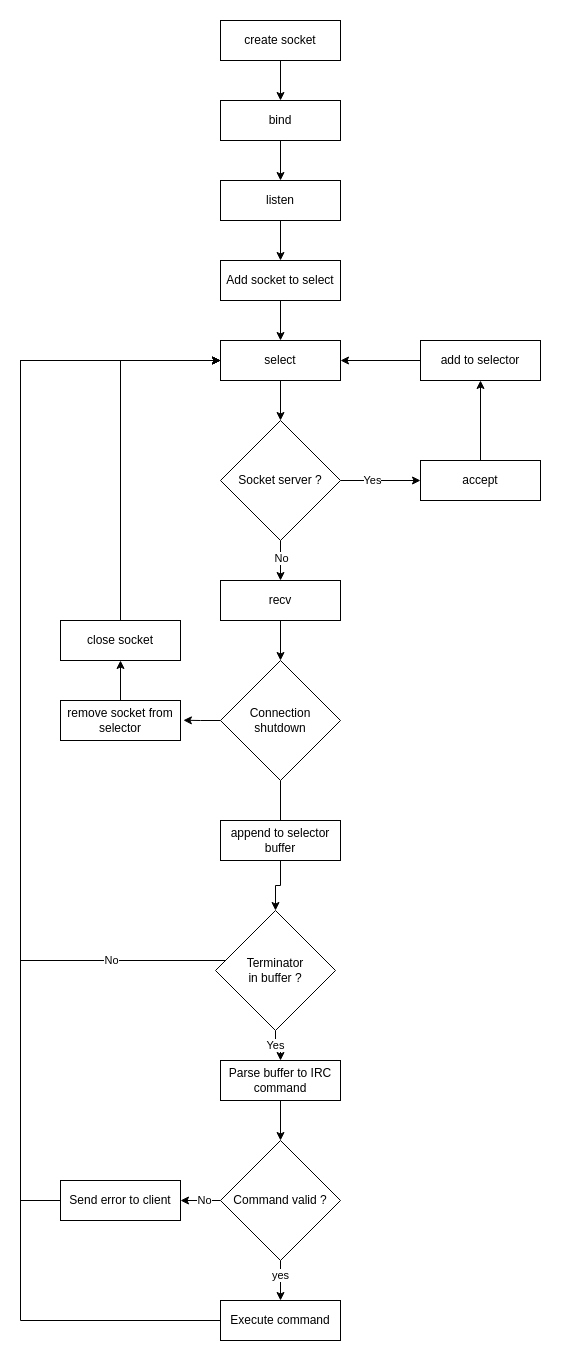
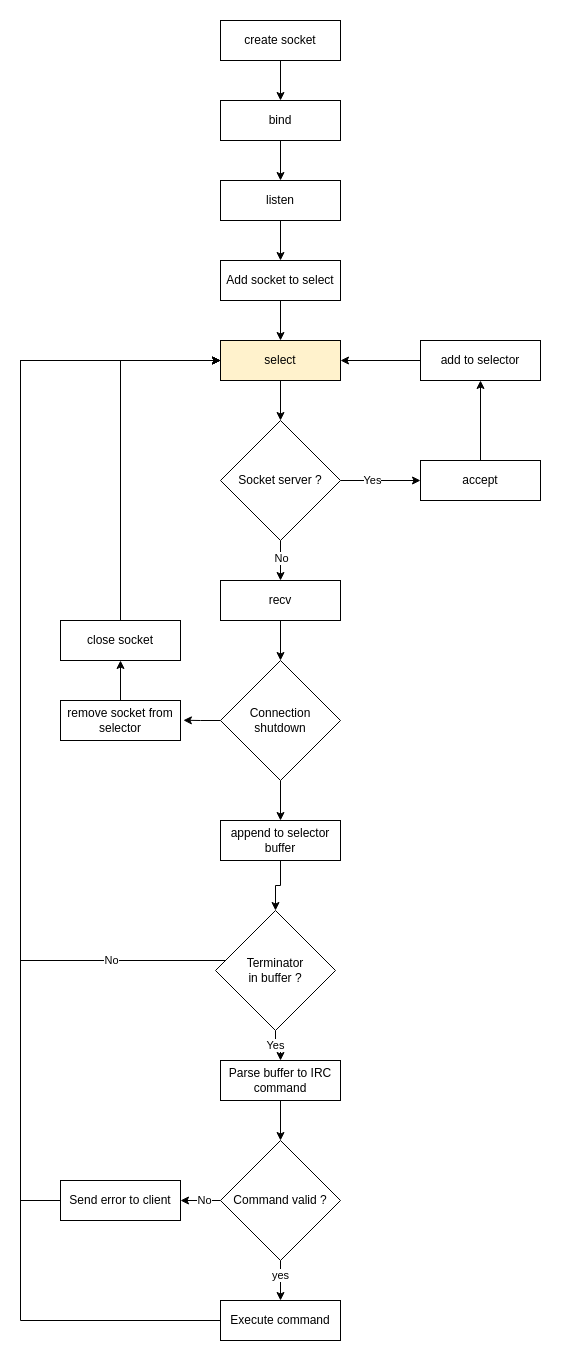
  <mxCell id="0" />
  <mxCell id="1" parent="0" />
  <mxCell id="2" style="edgeStyle=orthogonalEdgeStyle;rounded=0;orthogonalLoop=1;jettySize=auto;html=1;" edge="1" parent="1" source="3" target="5"><mxGeometry relative="1" as="geometry" /></mxCell>
  <mxCell id="3" value="create socket" style="rounded=0;whiteSpace=wrap;html=1;" vertex="1" parent="1"><mxGeometry x="220" y="20" width="120" height="40" as="geometry" /></mxCell>
  <mxCell id="4" style="edgeStyle=orthogonalEdgeStyle;rounded=0;orthogonalLoop=1;jettySize=auto;html=1;entryX=0.5;entryY=0;entryDx=0;entryDy=0;" edge="1" parent="1" source="5" target="7"><mxGeometry relative="1" as="geometry" /></mxCell>
  <mxCell id="5" value="bind" style="rounded=0;whiteSpace=wrap;html=1;" vertex="1" parent="1"><mxGeometry x="220" y="100" width="120" height="40" as="geometry" /></mxCell>
  <mxCell id="6" style="edgeStyle=orthogonalEdgeStyle;rounded=0;orthogonalLoop=1;jettySize=auto;html=1;entryX=0.5;entryY=0;entryDx=0;entryDy=0;" edge="1" parent="1" source="7" target="9"><mxGeometry relative="1" as="geometry" /></mxCell>
  <mxCell id="7" value="listen" style="rounded=0;whiteSpace=wrap;html=1;" vertex="1" parent="1"><mxGeometry x="220" y="180" width="120" height="40" as="geometry" /></mxCell>
  <mxCell id="8" style="edgeStyle=orthogonalEdgeStyle;rounded=0;orthogonalLoop=1;jettySize=auto;html=1;entryX=0.5;entryY=0;entryDx=0;entryDy=0;" edge="1" parent="1" source="9" target="11"><mxGeometry relative="1" as="geometry" /></mxCell>
  <mxCell id="9" value="Add socket to select" style="rounded=0;whiteSpace=wrap;html=1;" vertex="1" parent="1"><mxGeometry x="220" y="260" width="120" height="40" as="geometry" /></mxCell>
  <mxCell id="10" style="edgeStyle=orthogonalEdgeStyle;rounded=0;orthogonalLoop=1;jettySize=auto;html=1;" edge="1" parent="1" source="11" target="16"><mxGeometry relative="1" as="geometry" /></mxCell>
- <mxCell id="11" value="select" style="rounded=0;whiteSpace=wrap;html=1;" vertex="1" parent="1"><mxGeometry x="220" y="340" width="120" height="40" as="geometry" /></mxCell>
+ <mxCell id="11" value="select" style="rounded=0;whiteSpace=wrap;html=1;fillColor=#fff2cc;" vertex="1" parent="1"><mxGeometry x="220" y="340" width="120" height="40" as="geometry" /></mxCell>
  <mxCell id="12" style="edgeStyle=orthogonalEdgeStyle;rounded=0;orthogonalLoop=1;jettySize=auto;html=1;entryX=0;entryY=0.5;entryDx=0;entryDy=0;" edge="1" parent="1" source="16" target="18"><mxGeometry relative="1" as="geometry" /></mxCell>
  <mxCell id="13" value="Yes" style="edgeLabel;html=1;align=center;verticalAlign=middle;resizable=0;points=[];" vertex="1" connectable="0" parent="12"><mxGeometry x="-0.221" y="1" relative="1" as="geometry"><mxPoint as="offset" /></mxGeometry></mxCell>
  <mxCell id="14" style="edgeStyle=orthogonalEdgeStyle;rounded=0;orthogonalLoop=1;jettySize=auto;html=1;entryX=0.5;entryY=0;entryDx=0;entryDy=0;" edge="1" parent="1" source="16" target="22"><mxGeometry relative="1" as="geometry" /></mxCell>
  <mxCell id="15" value="No" style="edgeLabel;html=1;align=center;verticalAlign=middle;resizable=0;points=[];" vertex="1" connectable="0" parent="14"><mxGeometry x="-0.137" relative="1" as="geometry"><mxPoint as="offset" /></mxGeometry></mxCell>
  <mxCell id="16" value="Socket server ?" style="rhombus;whiteSpace=wrap;html=1;" vertex="1" parent="1"><mxGeometry x="220" y="420" width="120" height="120" as="geometry" /></mxCell>
  <mxCell id="17" style="edgeStyle=orthogonalEdgeStyle;rounded=0;orthogonalLoop=1;jettySize=auto;html=1;entryX=0.5;entryY=1;entryDx=0;entryDy=0;" edge="1" parent="1" source="18" target="20"><mxGeometry relative="1" as="geometry" /></mxCell>
  <mxCell id="18" value="accept" style="rounded=0;whiteSpace=wrap;html=1;" vertex="1" parent="1"><mxGeometry x="420" y="460" width="120" height="40" as="geometry" /></mxCell>
  <mxCell id="19" style="edgeStyle=orthogonalEdgeStyle;rounded=0;orthogonalLoop=1;jettySize=auto;html=1;" edge="1" parent="1" source="20" target="11"><mxGeometry relative="1" as="geometry" /></mxCell>
  <mxCell id="20" value="add to selector" style="rounded=0;whiteSpace=wrap;html=1;" vertex="1" parent="1"><mxGeometry x="420" y="340" width="120" height="40" as="geometry" /></mxCell>
  <mxCell id="21" style="edgeStyle=orthogonalEdgeStyle;rounded=0;orthogonalLoop=1;jettySize=auto;html=1;entryX=0.5;entryY=0;entryDx=0;entryDy=0;" edge="1" parent="1" source="22" target="41"><mxGeometry relative="1" as="geometry" /></mxCell>
  <mxCell id="22" value="recv" style="rounded=0;whiteSpace=wrap;html=1;" vertex="1" parent="1"><mxGeometry x="220" y="580" width="120" height="40" as="geometry" /></mxCell>
  <mxCell id="23" style="edgeStyle=orthogonalEdgeStyle;rounded=0;orthogonalLoop=1;jettySize=auto;html=1;entryX=0.5;entryY=0;entryDx=0;entryDy=0;" edge="1" parent="1" source="24" target="29"><mxGeometry relative="1" as="geometry" /></mxCell>
  <mxCell id="24" value="append to selector buffer" style="rounded=0;whiteSpace=wrap;html=1;" vertex="1" parent="1"><mxGeometry x="220" y="820" width="120" height="40" as="geometry" /></mxCell>
  <mxCell id="25" style="edgeStyle=orthogonalEdgeStyle;rounded=0;orthogonalLoop=1;jettySize=auto;html=1;entryX=0.5;entryY=0;entryDx=0;entryDy=0;" edge="1" parent="1" source="29" target="31"><mxGeometry relative="1" as="geometry" /></mxCell>
  <mxCell id="26" value="Yes" style="edgeLabel;html=1;align=center;verticalAlign=middle;resizable=0;points=[];" vertex="1" connectable="0" parent="25"><mxGeometry x="-0.218" y="-1" relative="1" as="geometry"><mxPoint as="offset" /></mxGeometry></mxCell>
  <mxCell id="27" style="edgeStyle=orthogonalEdgeStyle;rounded=0;orthogonalLoop=1;jettySize=auto;html=1;entryX=0;entryY=0.5;entryDx=0;entryDy=0;" edge="1" parent="1" source="29" target="11"><mxGeometry relative="1" as="geometry"><Array as="points"><mxPoint x="20" y="960" /><mxPoint x="20" y="360" /></Array></mxGeometry></mxCell>
  <mxCell id="28" value="No" style="edgeLabel;html=1;align=center;verticalAlign=middle;resizable=0;points=[];" vertex="1" connectable="0" parent="27"><mxGeometry x="-0.773" y="-1" relative="1" as="geometry"><mxPoint as="offset" /></mxGeometry></mxCell>
  <mxCell id="29" value="Terminator &lt;br&gt;in buffer ?" style="rhombus;whiteSpace=wrap;html=1;" vertex="1" parent="1"><mxGeometry x="215" y="910" width="120" height="120" as="geometry" /></mxCell>
  <mxCell id="30" style="edgeStyle=orthogonalEdgeStyle;rounded=0;orthogonalLoop=1;jettySize=auto;html=1;entryX=0.5;entryY=0;entryDx=0;entryDy=0;" edge="1" parent="1" source="31" target="36"><mxGeometry relative="1" as="geometry" /></mxCell>
  <mxCell id="31" value="Parse buffer to IRC command" style="rounded=0;whiteSpace=wrap;html=1;" vertex="1" parent="1"><mxGeometry x="220" y="1060" width="120" height="40" as="geometry" /></mxCell>
  <mxCell id="32" style="edgeStyle=orthogonalEdgeStyle;rounded=0;orthogonalLoop=1;jettySize=auto;html=1;entryX=1;entryY=0.5;entryDx=0;entryDy=0;" edge="1" parent="1" source="36" target="38"><mxGeometry relative="1" as="geometry" /></mxCell>
  <mxCell id="33" value="No" style="edgeLabel;html=1;align=center;verticalAlign=middle;resizable=0;points=[];" vertex="1" connectable="0" parent="32"><mxGeometry x="-0.135" y="-1" relative="1" as="geometry"><mxPoint as="offset" /></mxGeometry></mxCell>
  <mxCell id="34" style="edgeStyle=orthogonalEdgeStyle;rounded=0;orthogonalLoop=1;jettySize=auto;html=1;entryX=0.5;entryY=0;entryDx=0;entryDy=0;" edge="1" parent="1" source="36" target="47"><mxGeometry relative="1" as="geometry" /></mxCell>
  <mxCell id="35" value="yes" style="edgeLabel;html=1;align=center;verticalAlign=middle;resizable=0;points=[];" vertex="1" connectable="0" parent="34"><mxGeometry x="-0.276" y="-1" relative="1" as="geometry"><mxPoint as="offset" /></mxGeometry></mxCell>
  <mxCell id="36" value="Command valid ?" style="rhombus;whiteSpace=wrap;html=1;" vertex="1" parent="1"><mxGeometry x="220" y="1140" width="120" height="120" as="geometry" /></mxCell>
  <mxCell id="37" style="edgeStyle=orthogonalEdgeStyle;rounded=0;orthogonalLoop=1;jettySize=auto;html=1;entryX=0;entryY=0.5;entryDx=0;entryDy=0;" edge="1" parent="1" source="38" target="11"><mxGeometry relative="1" as="geometry"><Array as="points"><mxPoint x="20" y="1200" /><mxPoint x="20" y="360" /></Array></mxGeometry></mxCell>
  <mxCell id="38" value="Send error to client" style="rounded=0;whiteSpace=wrap;html=1;" vertex="1" parent="1"><mxGeometry x="60" y="1180" width="120" height="40" as="geometry" /></mxCell>
  <mxCell id="39" style="edgeStyle=orthogonalEdgeStyle;rounded=0;orthogonalLoop=1;jettySize=auto;html=1;entryX=1.024;entryY=0.494;entryDx=0;entryDy=0;entryPerimeter=0;" edge="1" parent="1" source="41" target="43"><mxGeometry relative="1" as="geometry" /></mxCell>
- <mxCell id="40" style="edgeStyle=orthogonalEdgeStyle;rounded=0;orthogonalLoop=1;jettySize=auto;html=1;entryX=0.5;entryY=0;entryDx=0;entryDy=0;endArrow=none;" edge="1" parent="1" source="41" target="24"><mxGeometry relative="1" as="geometry" /></mxCell>
+ <mxCell id="40" style="edgeStyle=orthogonalEdgeStyle;rounded=0;orthogonalLoop=1;jettySize=auto;html=1;entryX=0.5;entryY=0;entryDx=0;entryDy=0;" edge="1" parent="1" source="41" target="24"><mxGeometry relative="1" as="geometry" /></mxCell>
  <mxCell id="41" value="Connection &lt;br&gt;shutdown" style="rhombus;whiteSpace=wrap;html=1;" vertex="1" parent="1"><mxGeometry x="220" y="660" width="120" height="120" as="geometry" /></mxCell>
  <mxCell id="42" style="edgeStyle=orthogonalEdgeStyle;rounded=0;orthogonalLoop=1;jettySize=auto;html=1;entryX=0.5;entryY=1;entryDx=0;entryDy=0;" edge="1" parent="1" source="43" target="45"><mxGeometry relative="1" as="geometry" /></mxCell>
  <mxCell id="43" value="remove socket from selector" style="rounded=0;whiteSpace=wrap;html=1;" vertex="1" parent="1"><mxGeometry x="60" y="700" width="120" height="40" as="geometry" /></mxCell>
  <mxCell id="44" style="edgeStyle=orthogonalEdgeStyle;rounded=0;orthogonalLoop=1;jettySize=auto;html=1;entryX=0;entryY=0.5;entryDx=0;entryDy=0;" edge="1" parent="1" source="45" target="11"><mxGeometry relative="1" as="geometry"><Array as="points"><mxPoint x="120" y="360" /></Array></mxGeometry></mxCell>
  <mxCell id="45" value="close socket" style="rounded=0;whiteSpace=wrap;html=1;" vertex="1" parent="1"><mxGeometry x="60" y="620" width="120" height="40" as="geometry" /></mxCell>
  <mxCell id="46" style="edgeStyle=orthogonalEdgeStyle;rounded=0;orthogonalLoop=1;jettySize=auto;html=1;entryX=0;entryY=0.5;entryDx=0;entryDy=0;" edge="1" parent="1" source="47" target="11"><mxGeometry relative="1" as="geometry"><mxPoint x="120" y="400" as="targetPoint" /><Array as="points"><mxPoint x="20" y="1320" /><mxPoint x="20" y="360" /></Array></mxGeometry></mxCell>
  <mxCell id="47" value="Execute command" style="rounded=0;whiteSpace=wrap;html=1;" vertex="1" parent="1"><mxGeometry x="220" y="1300" width="120" height="40" as="geometry" /></mxCell>
